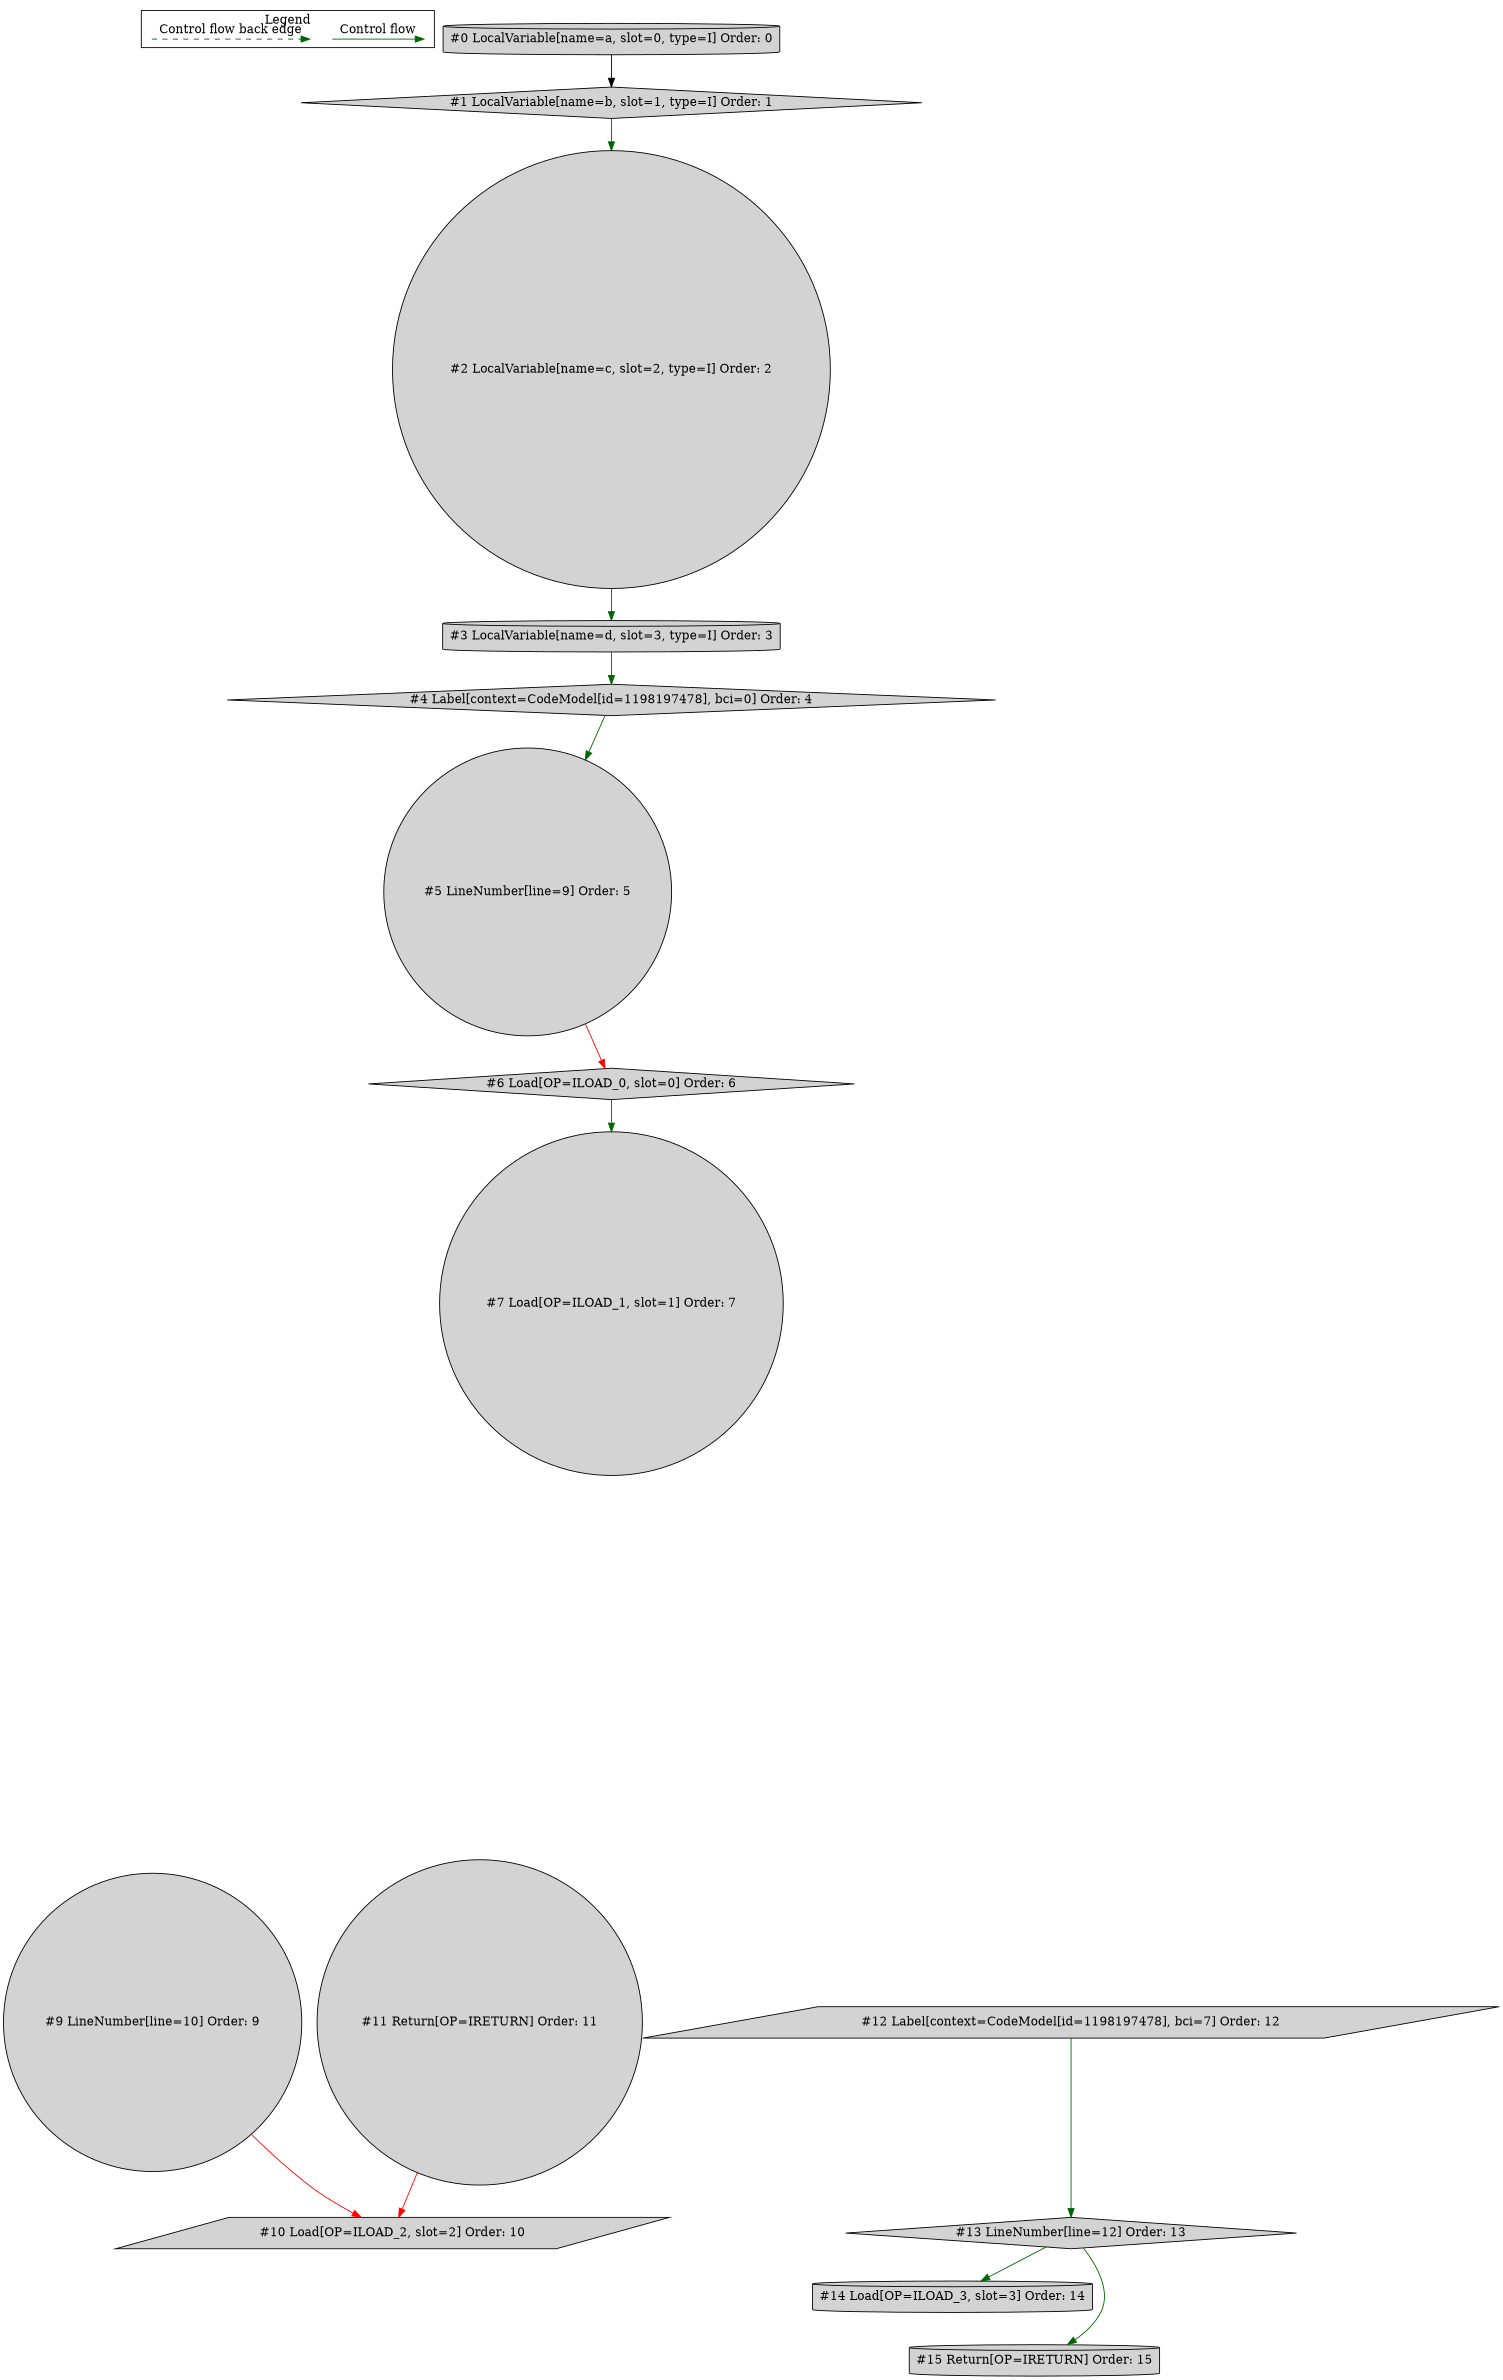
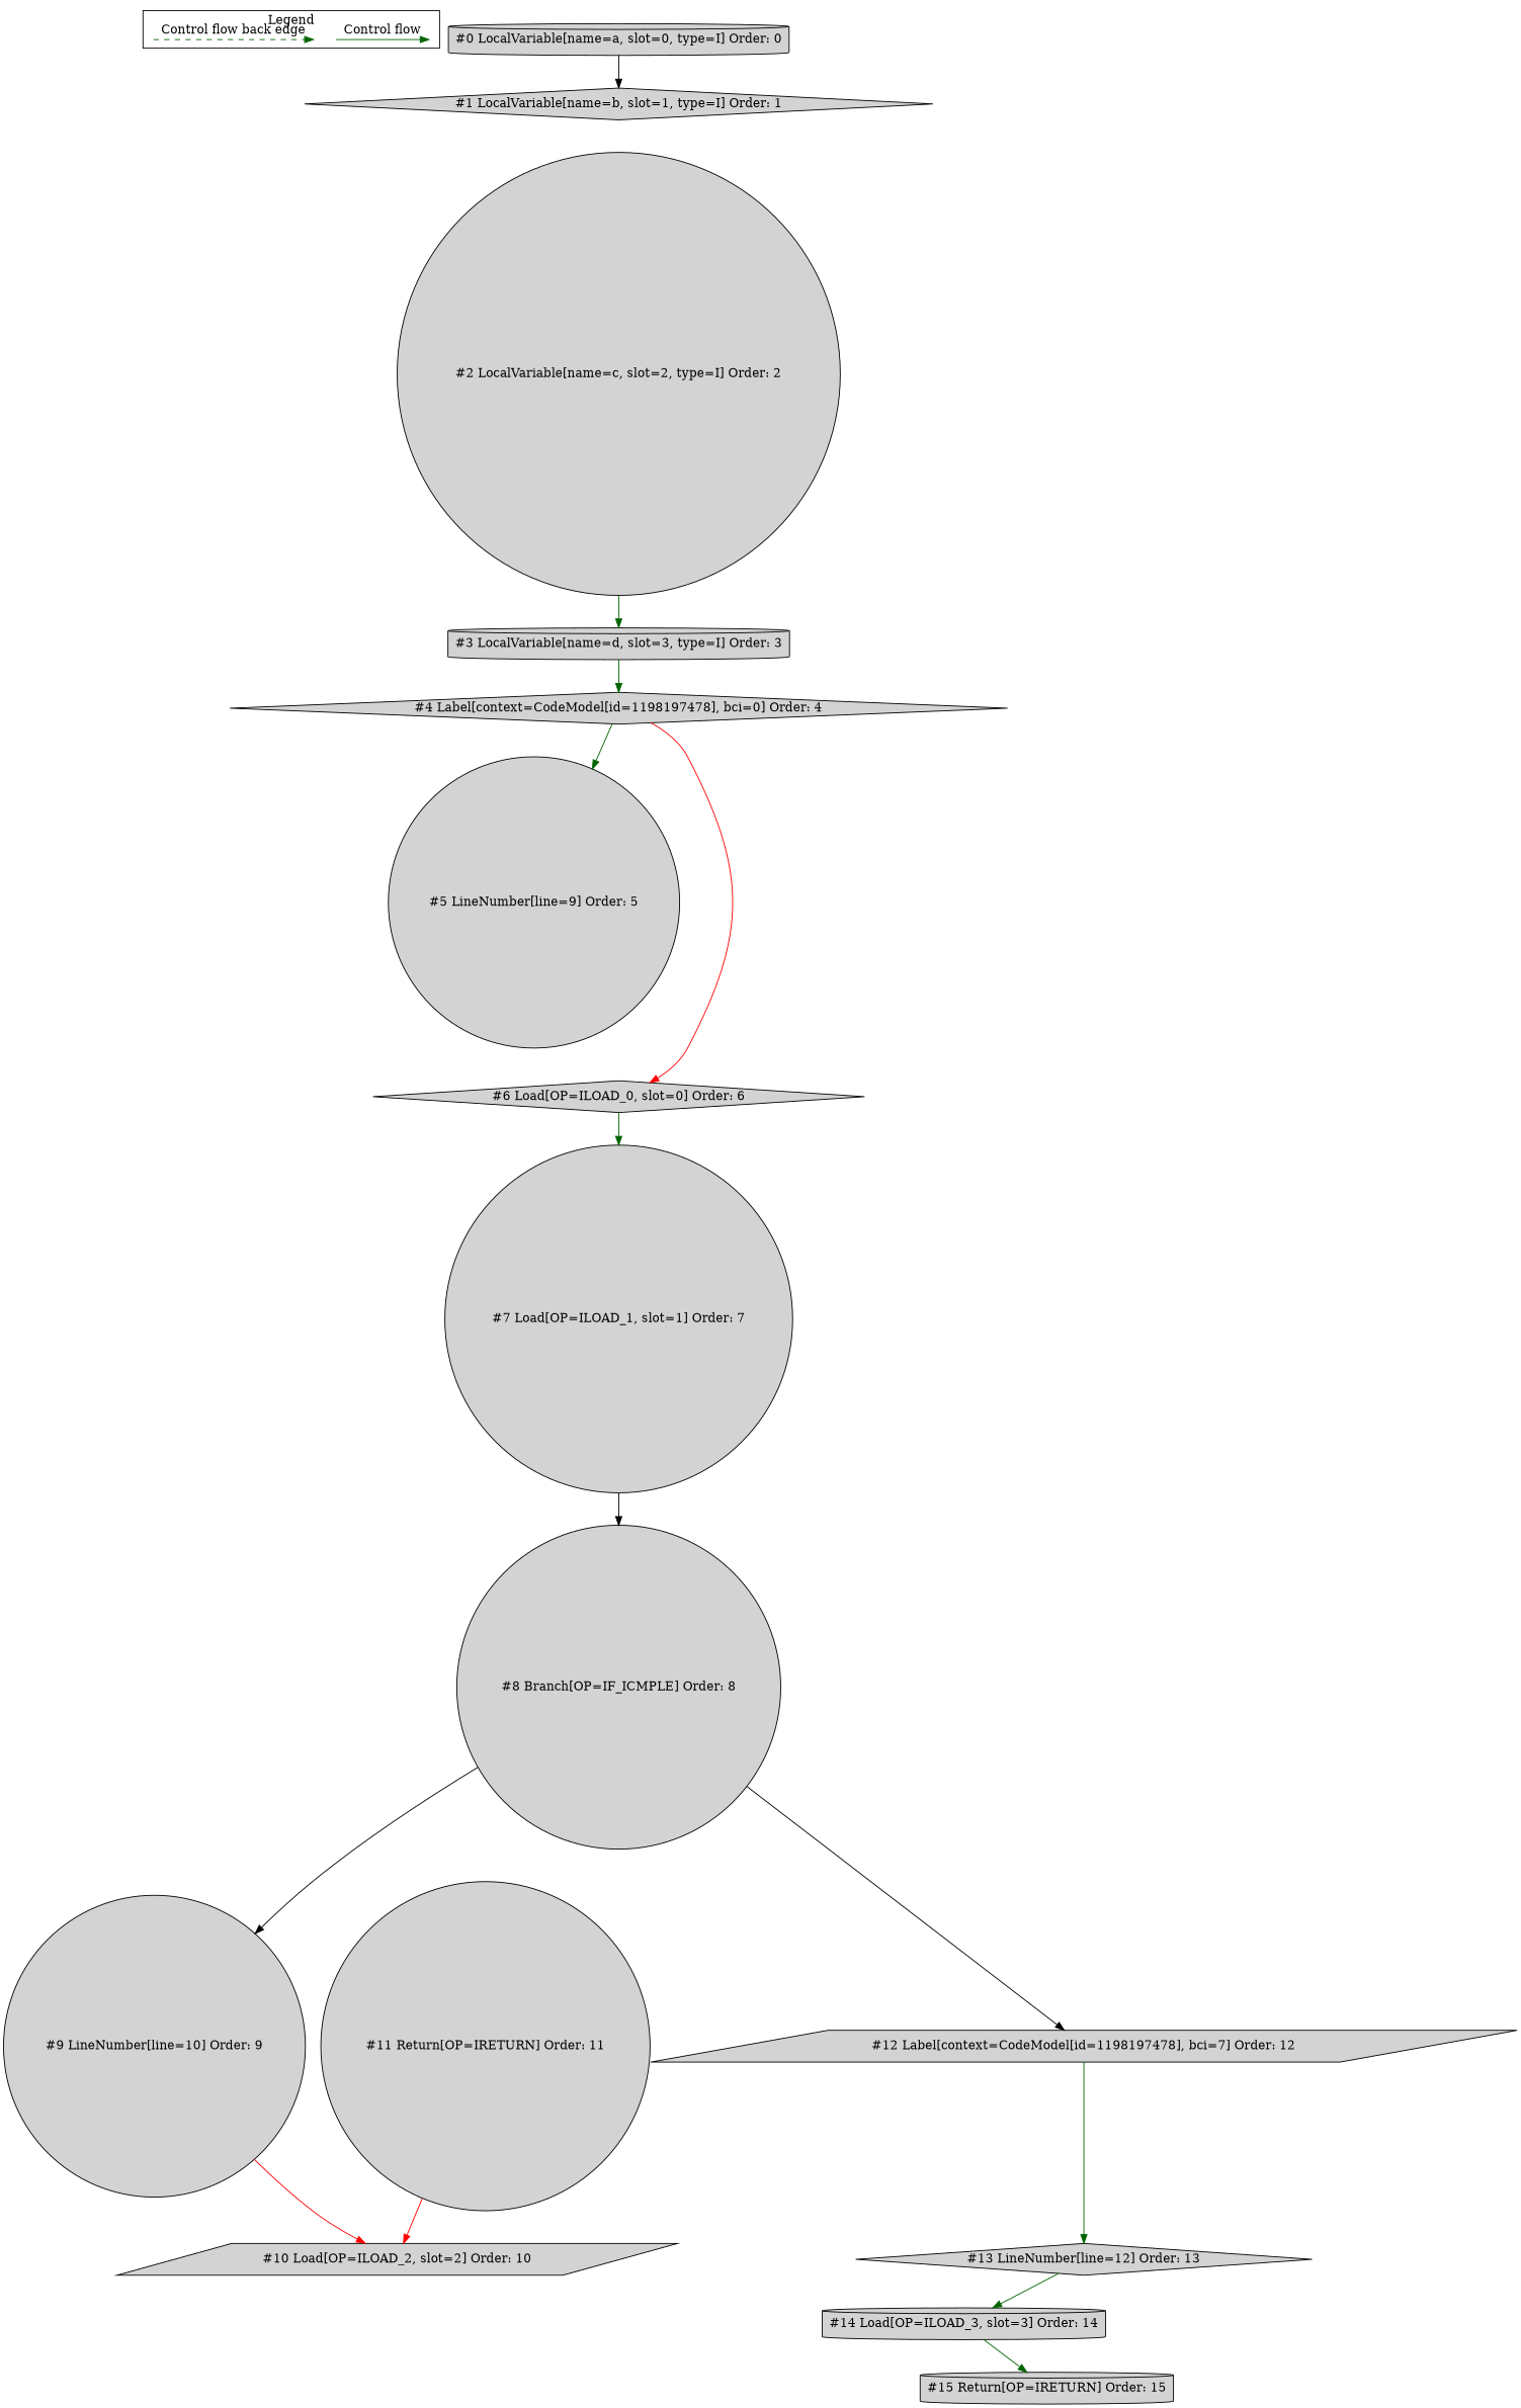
  digraph {
    ordering=in
    node [shape=circle style=filled fillcolor=lightgrey]
    edge [color=darkgreen]
    c0 [shape=point style=invis fillcolor=""]
    c1 [shape=point style=invis fillcolor=""]
    c2 [shape=point style=invis fillcolor=""]
    c3 [shape=point style=invis fillcolor=""]
    n5 [label="#0 LocalVariable[name=a, slot=0, type=I] Order: 0" shape=cylinder]
    n6 [label="#1 LocalVariable[name=b, slot=1, type=I] Order: 1" shape=diamond]
    n7 [label="#2 LocalVariable[name=c, slot=2, type=I] Order: 2"]
    n8 [label="#3 LocalVariable[name=d, slot=3, type=I] Order: 3" shape=cylinder]
    n9 [label="#4 Label[context=CodeModel[id=1198197478], bci=0] Order: 4" shape=diamond]
    n10 [label="#5 LineNumber[line=9] Order: 5"]
    n11 [label="#6 Load[OP=ILOAD_0, slot=0] Order: 6" shape=diamond]
    n12 [label="#7 Load[OP=ILOAD_1, slot=1] Order: 7"]
+   n13 [label="#8 Branch[OP=IF_ICMPLE] Order: 8"]
    n14 [label="#9 LineNumber[line=10] Order: 9"]
    n15 [label="#12 Label[context=CodeModel[id=1198197478], bci=7] Order: 12" shape=parallelogram]
    n16 [label="#10 Load[OP=ILOAD_2, slot=2] Order: 10" shape=parallelogram]
    n17 [label="#13 LineNumber[line=12] Order: 13" shape=diamond]
    n18 [label="#11 Return[OP=IRETURN] Order: 11"]
    n19 [label="#14 Load[OP=ILOAD_3, slot=3] Order: 14" shape=cylinder]
    n20 [label="#15 Return[OP=IRETURN] Order: 15" shape=cylinder]
    subgraph cluster_1 {
      label=Legend
      subgraph sub_2 {
        label=Legend
        rank=same
        c0
        c1
        c2
        c3
      }
    }
    c0 -> c1 [label="Control flow" style=solid]
    c2 -> c3 [label="Control flow back edge" style=dashed]
    n5 -> n6 [color=black]
-   n6 -> n7
    n7 -> n8
    n8 -> n9
    n9 -> n10
-   n10 -> n11 [color=red]
+   n9 -> n11 [color=red]
    n11 -> n12
+   n12 -> n13 [color=black]
+   n13 -> n14 [color=black]
+   n13 -> n15 [color=black]
    n14 -> n16 [color=red]
    n15 -> n17
    n17 -> n19
    n18 -> n16 [color=red]
-   n17 -> n20
+   n19 -> n20
  }
